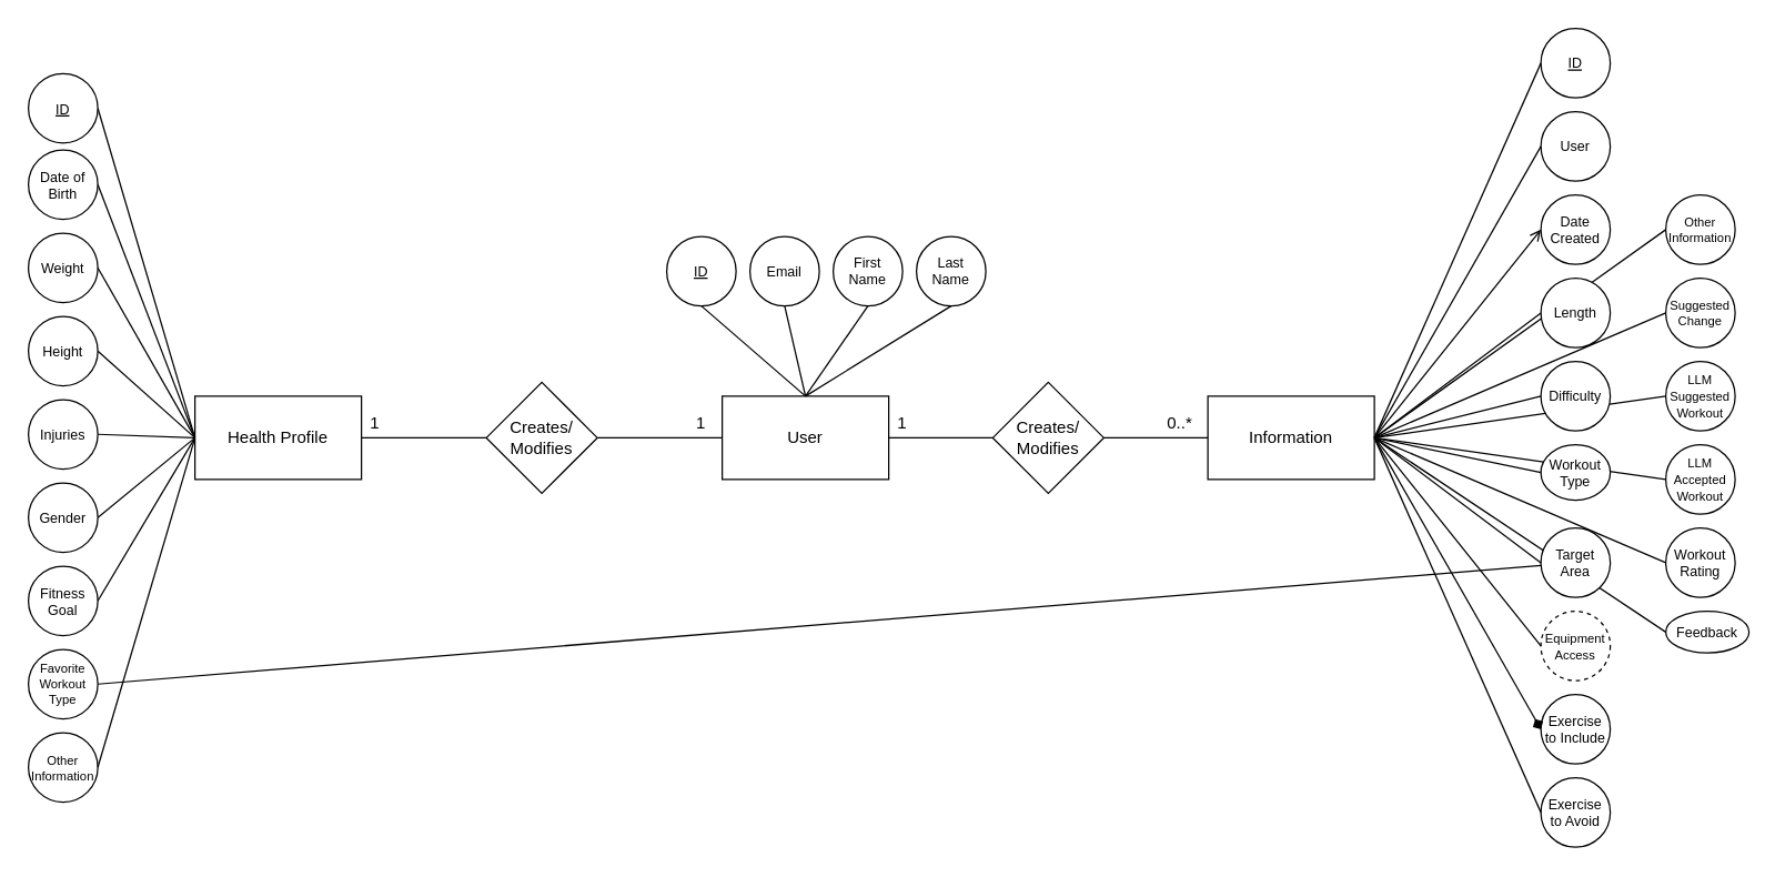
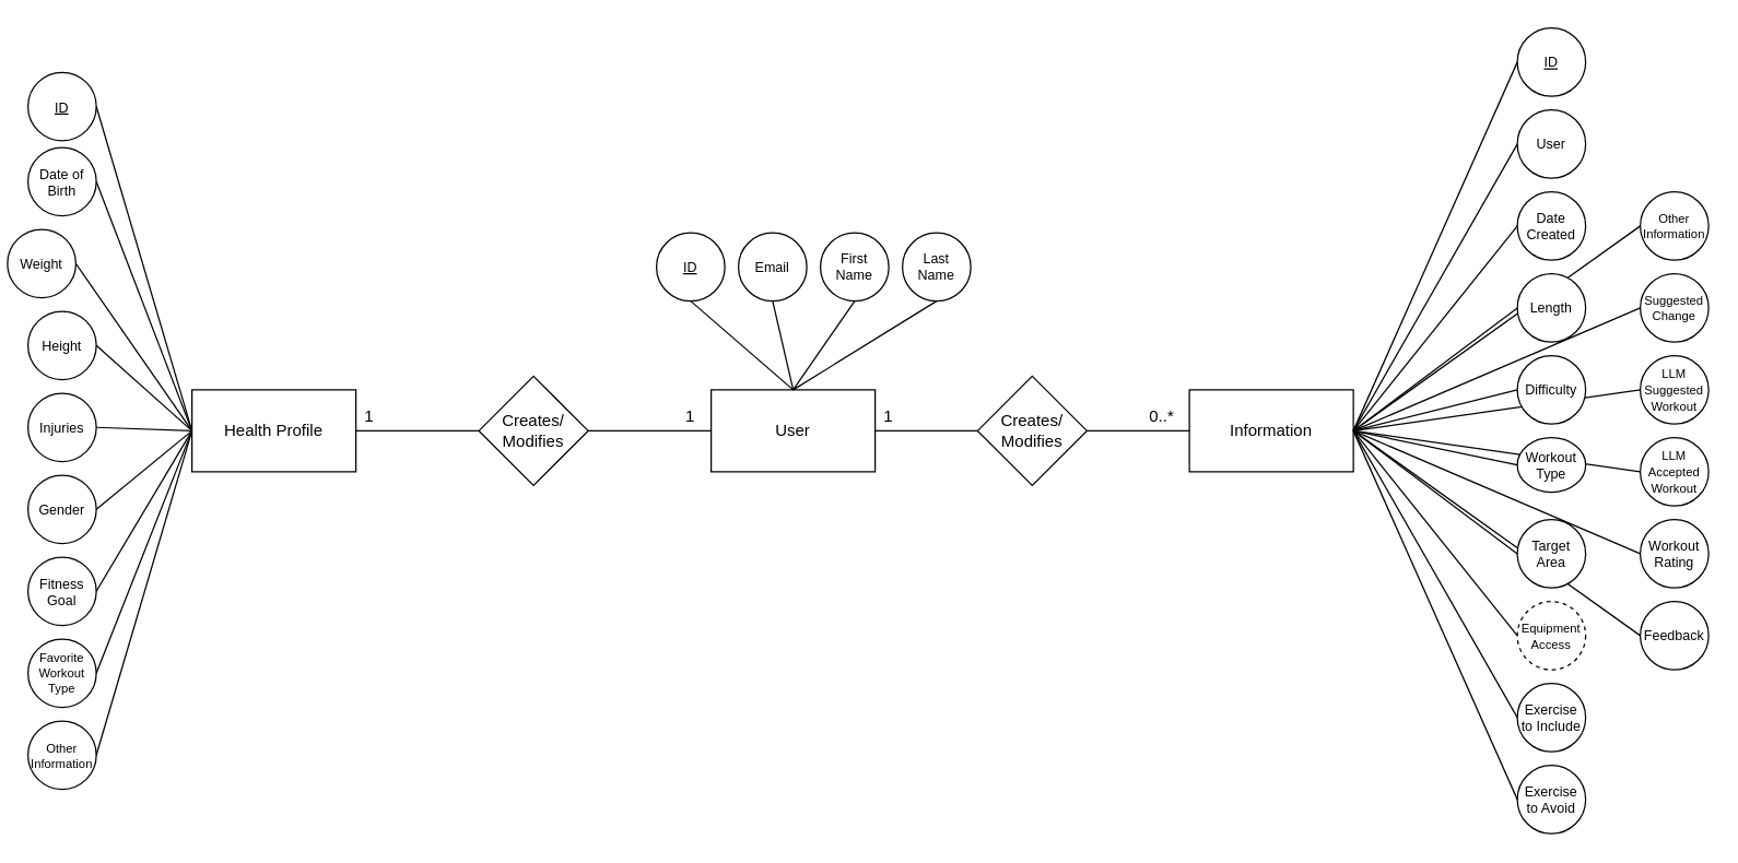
  <mxCell id="0" />
  <mxCell id="1" parent="0" />
  <mxCell id="2" value="" style="endArrow=none;html=1;rounded=0;entryX=0;entryY=0.5;entryDx=0;entryDy=0;exitX=1;exitY=0.5;exitDx=0;exitDy=0;" parent="1" source="9" target="25" edge="1"><mxGeometry width="50" height="50" relative="1" as="geometry"><mxPoint x="770" y="335" as="sourcePoint" /><mxPoint x="820" y="285" as="targetPoint" /></mxGeometry></mxCell>
  <mxCell id="3" value="" style="endArrow=none;html=1;rounded=0;entryX=0;entryY=0.5;entryDx=0;entryDy=0;exitX=1;exitY=0.5;exitDx=0;exitDy=0;" parent="1" source="9" target="26" edge="1"><mxGeometry width="50" height="50" relative="1" as="geometry"><mxPoint x="780" y="345" as="sourcePoint" /><mxPoint x="830" y="295" as="targetPoint" /></mxGeometry></mxCell>
  <mxCell id="4" value="" style="endArrow=none;html=1;rounded=0;entryX=0;entryY=0.5;entryDx=0;entryDy=0;exitX=1;exitY=0.5;exitDx=0;exitDy=0;" parent="1" source="9" target="27" edge="1"><mxGeometry width="50" height="50" relative="1" as="geometry"><mxPoint x="790" y="355" as="sourcePoint" /><mxPoint x="840" y="305" as="targetPoint" /></mxGeometry></mxCell>
  <mxCell id="5" value="" style="endArrow=none;html=1;rounded=0;entryX=1;entryY=0.5;entryDx=0;entryDy=0;exitX=0;exitY=0.5;exitDx=0;exitDy=0;" edge="1" parent="1" source="68" target="9"><mxGeometry width="50" height="50" relative="1" as="geometry"><mxPoint x="1080" y="565" as="sourcePoint" /><mxPoint x="1130" y="515" as="targetPoint" /></mxGeometry></mxCell>
  <mxCell id="6" value="" style="endArrow=none;html=1;rounded=0;entryX=0;entryY=0.5;entryDx=0;entryDy=0;exitX=1;exitY=0.5;exitDx=0;exitDy=0;" edge="1" parent="1" source="9" target="24"><mxGeometry width="50" height="50" relative="1" as="geometry"><mxPoint x="1080" y="565" as="sourcePoint" /><mxPoint x="1130" y="515" as="targetPoint" /></mxGeometry></mxCell>
  <mxCell id="7" value="" style="endArrow=none;html=1;rounded=0;entryX=0;entryY=0.5;entryDx=0;entryDy=0;exitX=1;exitY=0.5;exitDx=0;exitDy=0;" edge="1" parent="1" source="9" target="23"><mxGeometry width="50" height="50" relative="1" as="geometry"><mxPoint x="1080" y="565" as="sourcePoint" /><mxPoint x="1130" y="515" as="targetPoint" /></mxGeometry></mxCell>
  <mxCell id="8" value="User" style="rounded=0;whiteSpace=wrap;html=1;" parent="1" vertex="1"><mxGeometry x="520" y="285" width="120" height="60" as="geometry" /></mxCell>
  <mxCell id="9" value="Information" style="rounded=0;whiteSpace=wrap;html=1;" parent="1" vertex="1"><mxGeometry x="870" y="285" width="120" height="60" as="geometry" /></mxCell>
  <mxCell id="10" value="ID" style="ellipse;whiteSpace=wrap;html=1;aspect=fixed;fontSize=10;fontStyle=4" parent="1" vertex="1"><mxGeometry x="480" y="170" width="50" height="50" as="geometry" /></mxCell>
  <mxCell id="11" value="Height" style="ellipse;whiteSpace=wrap;html=1;aspect=fixed;fontSize=10;fontStyle=0" parent="1" vertex="1"><mxGeometry x="20" y="227.5" width="50" height="50" as="geometry" /></mxCell>
  <mxCell id="12" value="Date of Birth" style="ellipse;whiteSpace=wrap;html=1;aspect=fixed;fontSize=10;fontStyle=0" parent="1" vertex="1"><mxGeometry x="20" y="107.5" width="50" height="50" as="geometry" /></mxCell>
  <mxCell id="13" value="Last Name" style="ellipse;whiteSpace=wrap;html=1;aspect=fixed;fontSize=10;fontStyle=0" parent="1" vertex="1"><mxGeometry x="660" y="170" width="50" height="50" as="geometry" /></mxCell>
  <mxCell id="14" value="First Name" style="ellipse;whiteSpace=wrap;html=1;aspect=fixed;fontSize=10;fontStyle=0" parent="1" vertex="1"><mxGeometry x="600" y="170" width="50" height="50" as="geometry" /></mxCell>
  <mxCell id="15" value="Email" style="ellipse;whiteSpace=wrap;html=1;aspect=fixed;fontSize=10;fontStyle=0" parent="1" vertex="1"><mxGeometry x="540" y="170" width="50" height="50" as="geometry" /></mxCell>
  <mxCell id="16" value="Other Information" style="ellipse;whiteSpace=wrap;html=1;aspect=fixed;fontSize=9;fontStyle=0" parent="1" vertex="1"><mxGeometry x="20" y="527.5" width="50" height="50" as="geometry" /></mxCell>
  <mxCell id="17" value="Injuries" style="ellipse;whiteSpace=wrap;html=1;aspect=fixed;fontSize=10;fontStyle=0" parent="1" vertex="1"><mxGeometry x="20" y="287.5" width="50" height="50" as="geometry" /></mxCell>
  <mxCell id="18" value="&lt;font style=&quot;font-size: 10px;&quot;&gt;Gender&lt;/font&gt;" style="ellipse;whiteSpace=wrap;html=1;aspect=fixed;fontSize=9;fontStyle=0" parent="1" vertex="1"><mxGeometry x="20" y="347.5" width="50" height="50" as="geometry" /></mxCell>
  <mxCell id="19" value="Fitness Goal" style="ellipse;whiteSpace=wrap;html=1;aspect=fixed;fontSize=10;fontStyle=0" parent="1" vertex="1"><mxGeometry x="20" y="407.5" width="50" height="50" as="geometry" /></mxCell>
  <mxCell id="20" value="Favorite Workout Type" style="ellipse;whiteSpace=wrap;html=1;aspect=fixed;fontSize=9;fontStyle=0" parent="1" vertex="1"><mxGeometry x="20" y="467.5" width="50" height="50" as="geometry" /></mxCell>
- <mxCell id="21" value="Weight" style="ellipse;whiteSpace=wrap;html=1;aspect=fixed;fontSize=10;fontStyle=0" parent="1" vertex="1"><mxGeometry x="20" y="167.5" width="50" height="50" as="geometry" /></mxCell>
+ <mxCell id="21" value="Weight" style="ellipse;whiteSpace=wrap;html=1;aspect=fixed;fontSize=10;fontStyle=0" parent="1" vertex="1"><mxGeometry x="5" y="167.5" width="50" height="50" as="geometry" /></mxCell>
  <mxCell id="22" value="Date Created" style="ellipse;whiteSpace=wrap;html=1;aspect=fixed;fontSize=10;fontStyle=0" parent="1" vertex="1"><mxGeometry x="1110" y="140" width="50" height="50" as="geometry" /></mxCell>
- <mxCell id="23" value="Feedback" style="ellipse;whiteSpace=wrap;html=1;aspect=fixed;fontSize=10;fontStyle=0" parent="1" vertex="1"><mxGeometry x="1200" y="440" width="60" height="30" as="geometry" /></mxCell>
+ <mxCell id="23" value="Feedback" style="ellipse;whiteSpace=wrap;html=1;aspect=fixed;fontSize=10;fontStyle=0" parent="1" vertex="1"><mxGeometry x="1200" y="440" width="50" height="50" as="geometry" /></mxCell>
  <mxCell id="24" value="Workout Rating" style="ellipse;whiteSpace=wrap;html=1;aspect=fixed;fontSize=10;fontStyle=0" parent="1" vertex="1"><mxGeometry x="1200" y="380" width="50" height="50" as="geometry" /></mxCell>
  <mxCell id="25" value="&lt;font style=&quot;font-size: 9px;&quot;&gt;LLM Suggested Workout&lt;/font&gt;" style="ellipse;whiteSpace=wrap;html=1;aspect=fixed;fontSize=10;fontStyle=0" parent="1" vertex="1"><mxGeometry x="1200" y="260" width="50" height="50" as="geometry" /></mxCell>
  <mxCell id="26" value="Suggested Change" style="ellipse;whiteSpace=wrap;html=1;aspect=fixed;fontSize=9;fontStyle=0" parent="1" vertex="1"><mxGeometry x="1200" y="200" width="50" height="50" as="geometry" /></mxCell>
  <mxCell id="27" value="Other Information" style="ellipse;whiteSpace=wrap;html=1;aspect=fixed;fontSize=9;fontStyle=0" parent="1" vertex="1"><mxGeometry x="1200" y="140" width="50" height="50" as="geometry" /></mxCell>
  <mxCell id="28" value="Exercise to Avoid" style="ellipse;whiteSpace=wrap;html=1;aspect=fixed;fontSize=10;fontStyle=0" parent="1" vertex="1"><mxGeometry x="1110" y="560" width="50" height="50" as="geometry" /></mxCell>
  <mxCell id="29" value="Exercise to Include" style="ellipse;whiteSpace=wrap;html=1;aspect=fixed;fontSize=10;fontStyle=0" parent="1" vertex="1"><mxGeometry x="1110" y="500" width="50" height="50" as="geometry" /></mxCell>
  <mxCell id="30" value="Target Area" style="ellipse;whiteSpace=wrap;html=1;aspect=fixed;fontSize=10;fontStyle=0" parent="1" vertex="1"><mxGeometry x="1110" y="380" width="50" height="50" as="geometry" /></mxCell>
  <mxCell id="31" value="Workout Type" style="ellipse;whiteSpace=wrap;html=1;aspect=fixed;fontSize=10;fontStyle=0" parent="1" vertex="1"><mxGeometry x="1110" y="320" width="50" height="40" as="geometry" /></mxCell>
  <mxCell id="32" value="Difficulty" style="ellipse;whiteSpace=wrap;html=1;aspect=fixed;fontSize=10;fontStyle=0" parent="1" vertex="1"><mxGeometry x="1110" y="260" width="50" height="50" as="geometry" /></mxCell>
  <mxCell id="33" value="Length" style="ellipse;whiteSpace=wrap;html=1;aspect=fixed;fontSize=10;fontStyle=0" parent="1" vertex="1"><mxGeometry x="1110" y="200" width="50" height="50" as="geometry" /></mxCell>
  <mxCell id="34" value="ID" style="ellipse;whiteSpace=wrap;html=1;aspect=fixed;fontSize=10;fontStyle=4" parent="1" vertex="1"><mxGeometry x="1110" y="20" width="50" height="50" as="geometry" /></mxCell>
  <mxCell id="35" value="Creates/ Modifies" style="rhombus;whiteSpace=wrap;html=1;" parent="1" vertex="1"><mxGeometry x="715" y="275" width="80" height="80" as="geometry" /></mxCell>
  <mxCell id="36" value="" style="endArrow=none;html=1;rounded=0;entryX=0;entryY=0.5;entryDx=0;entryDy=0;exitX=1;exitY=0.5;exitDx=0;exitDy=0;" parent="1" source="8" target="35" edge="1"><mxGeometry width="50" height="50" relative="1" as="geometry"><mxPoint x="860" y="340" as="sourcePoint" /><mxPoint x="910" y="290" as="targetPoint" /></mxGeometry></mxCell>
  <mxCell id="37" value="" style="endArrow=none;html=1;rounded=0;entryX=1;entryY=0.5;entryDx=0;entryDy=0;exitX=0;exitY=0.5;exitDx=0;exitDy=0;" parent="1" source="9" target="35" edge="1"><mxGeometry width="50" height="50" relative="1" as="geometry"><mxPoint x="860" y="340" as="sourcePoint" /><mxPoint x="910" y="290" as="targetPoint" /></mxGeometry></mxCell>
  <mxCell id="38" value="" style="endArrow=none;html=1;rounded=0;entryX=0;entryY=0.5;entryDx=0;entryDy=0;exitX=1;exitY=0.5;exitDx=0;exitDy=0;" parent="1" source="12" target="57" edge="1"><mxGeometry width="50" height="50" relative="1" as="geometry"><mxPoint x="280" y="95" as="sourcePoint" /><mxPoint x="260" y="150" as="targetPoint" /></mxGeometry></mxCell>
  <mxCell id="39" value="" style="endArrow=none;html=1;rounded=0;exitX=1;exitY=0.5;exitDx=0;exitDy=0;entryX=0;entryY=0.5;entryDx=0;entryDy=0;" parent="1" source="21" edge="1" target="57"><mxGeometry width="50" height="50" relative="1" as="geometry"><mxPoint x="30" y="485" as="sourcePoint" /><mxPoint x="260" y="145" as="targetPoint" /></mxGeometry></mxCell>
  <mxCell id="40" value="" style="endArrow=none;html=1;rounded=0;exitX=1;exitY=0.5;exitDx=0;exitDy=0;entryX=0;entryY=0.5;entryDx=0;entryDy=0;" parent="1" source="11" edge="1" target="57"><mxGeometry width="50" height="50" relative="1" as="geometry"><mxPoint x="40" y="495" as="sourcePoint" /><mxPoint x="260" y="145" as="targetPoint" /></mxGeometry></mxCell>
  <mxCell id="41" value="" style="endArrow=none;html=1;rounded=0;entryX=0;entryY=0.5;entryDx=0;entryDy=0;exitX=1;exitY=0.5;exitDx=0;exitDy=0;" parent="1" source="17" target="57" edge="1"><mxGeometry width="50" height="50" relative="1" as="geometry"><mxPoint x="50" y="505" as="sourcePoint" /><mxPoint x="260" y="150" as="targetPoint" /></mxGeometry></mxCell>
  <mxCell id="42" value="" style="endArrow=none;html=1;rounded=0;entryX=0;entryY=0.5;entryDx=0;entryDy=0;exitX=1;exitY=0.5;exitDx=0;exitDy=0;" parent="1" source="18" target="57" edge="1"><mxGeometry width="50" height="50" relative="1" as="geometry"><mxPoint x="60" y="515" as="sourcePoint" /><mxPoint x="260" y="150" as="targetPoint" /></mxGeometry></mxCell>
  <mxCell id="43" value="" style="endArrow=none;html=1;rounded=0;entryX=0;entryY=0.5;entryDx=0;entryDy=0;exitX=1;exitY=0.5;exitDx=0;exitDy=0;" parent="1" source="19" target="57" edge="1"><mxGeometry width="50" height="50" relative="1" as="geometry"><mxPoint x="70" y="525" as="sourcePoint" /><mxPoint x="260" y="150" as="targetPoint" /></mxGeometry></mxCell>
- <mxCell id="44" value="" style="endArrow=none;html=1;rounded=0;exitX=1;exitY=0.5;exitDx=0;exitDy=0;" parent="1" source="20" target="30" edge="1"><mxGeometry width="50" height="50" relative="1" as="geometry"><mxPoint x="80" y="535" as="sourcePoint" /><mxPoint x="260" y="150" as="targetPoint" /></mxGeometry></mxCell>
+ <mxCell id="44" value="" style="endArrow=none;html=1;rounded=0;entryX=0;entryY=0.5;entryDx=0;entryDy=0;exitX=1;exitY=0.5;exitDx=0;exitDy=0;" parent="1" source="20" target="57" edge="1"><mxGeometry width="50" height="50" relative="1" as="geometry"><mxPoint x="80" y="535" as="sourcePoint" /><mxPoint x="260" y="150" as="targetPoint" /></mxGeometry></mxCell>
  <mxCell id="45" value="" style="endArrow=none;html=1;rounded=0;entryX=0;entryY=0.5;entryDx=0;entryDy=0;exitX=1;exitY=0.5;exitDx=0;exitDy=0;" parent="1" source="16" target="57" edge="1"><mxGeometry width="50" height="50" relative="1" as="geometry"><mxPoint x="90" y="545" as="sourcePoint" /><mxPoint x="260" y="150" as="targetPoint" /></mxGeometry></mxCell>
  <mxCell id="46" value="" style="endArrow=none;html=1;rounded=0;entryX=0.5;entryY=1;entryDx=0;entryDy=0;exitX=0.5;exitY=0;exitDx=0;exitDy=0;" parent="1" source="8" target="10" edge="1"><mxGeometry width="50" height="50" relative="1" as="geometry"><mxPoint x="20" y="560" as="sourcePoint" /><mxPoint x="70" y="510" as="targetPoint" /></mxGeometry></mxCell>
  <mxCell id="47" value="" style="endArrow=none;html=1;rounded=0;entryX=0.5;entryY=1;entryDx=0;entryDy=0;exitX=0.5;exitY=0;exitDx=0;exitDy=0;" parent="1" source="8" target="15" edge="1"><mxGeometry width="50" height="50" relative="1" as="geometry"><mxPoint x="30" y="570" as="sourcePoint" /><mxPoint x="80" y="520" as="targetPoint" /></mxGeometry></mxCell>
  <mxCell id="48" value="" style="endArrow=none;html=1;rounded=0;entryX=0.5;entryY=1;entryDx=0;entryDy=0;exitX=0.5;exitY=0;exitDx=0;exitDy=0;" parent="1" source="8" target="14" edge="1"><mxGeometry width="50" height="50" relative="1" as="geometry"><mxPoint x="60" y="600" as="sourcePoint" /><mxPoint x="110" y="550" as="targetPoint" /></mxGeometry></mxCell>
  <mxCell id="49" value="" style="endArrow=none;html=1;rounded=0;entryX=0;entryY=0.5;entryDx=0;entryDy=0;exitX=1;exitY=0.5;exitDx=0;exitDy=0;" parent="1" source="9" target="33" edge="1"><mxGeometry width="50" height="50" relative="1" as="geometry"><mxPoint x="770" y="335" as="sourcePoint" /><mxPoint x="820" y="285" as="targetPoint" /></mxGeometry></mxCell>
  <mxCell id="50" value="" style="endArrow=none;html=1;rounded=0;entryX=0;entryY=0.5;entryDx=0;entryDy=0;exitX=1;exitY=0.5;exitDx=0;exitDy=0;" parent="1" source="9" target="34" edge="1"><mxGeometry width="50" height="50" relative="1" as="geometry"><mxPoint x="770" y="335" as="sourcePoint" /><mxPoint x="820" y="285" as="targetPoint" /></mxGeometry></mxCell>
  <mxCell id="51" value="" style="endArrow=none;html=1;rounded=0;entryX=0.5;entryY=1;entryDx=0;entryDy=0;exitX=0.5;exitY=0;exitDx=0;exitDy=0;" parent="1" source="8" target="13" edge="1"><mxGeometry width="50" height="50" relative="1" as="geometry"><mxPoint x="710" y="375" as="sourcePoint" /><mxPoint x="760" y="325" as="targetPoint" /></mxGeometry></mxCell>
  <mxCell id="52" value="" style="endArrow=none;html=1;rounded=0;entryX=0;entryY=0.5;entryDx=0;entryDy=0;exitX=1;exitY=0.5;exitDx=0;exitDy=0;" parent="1" source="9" target="28" edge="1"><mxGeometry width="50" height="50" relative="1" as="geometry"><mxPoint x="800" y="365" as="sourcePoint" /><mxPoint x="850" y="315" as="targetPoint" /></mxGeometry></mxCell>
- <mxCell id="53" value="" style="endArrow=diamond;html=1;rounded=0;entryX=0;entryY=0.5;entryDx=0;entryDy=0;exitX=1;exitY=0.5;exitDx=0;exitDy=0;" parent="1" source="9" target="29" edge="1"><mxGeometry width="50" height="50" relative="1" as="geometry"><mxPoint x="810" y="375" as="sourcePoint" /><mxPoint x="860" y="325" as="targetPoint" /></mxGeometry></mxCell>
+ <mxCell id="53" value="" style="endArrow=none;html=1;rounded=0;entryX=0;entryY=0.5;entryDx=0;entryDy=0;exitX=1;exitY=0.5;exitDx=0;exitDy=0;" parent="1" source="9" target="29" edge="1"><mxGeometry width="50" height="50" relative="1" as="geometry"><mxPoint x="810" y="375" as="sourcePoint" /><mxPoint x="860" y="325" as="targetPoint" /></mxGeometry></mxCell>
  <mxCell id="54" value="" style="endArrow=none;html=1;rounded=0;entryX=0;entryY=0.5;entryDx=0;entryDy=0;exitX=1;exitY=0.5;exitDx=0;exitDy=0;" parent="1" source="9" target="30" edge="1"><mxGeometry width="50" height="50" relative="1" as="geometry"><mxPoint x="820" y="385" as="sourcePoint" /><mxPoint x="870" y="335" as="targetPoint" /></mxGeometry></mxCell>
  <mxCell id="55" value="" style="endArrow=none;html=1;rounded=0;entryX=0;entryY=0.5;entryDx=0;entryDy=0;exitX=1;exitY=0.5;exitDx=0;exitDy=0;" parent="1" source="9" target="31" edge="1"><mxGeometry width="50" height="50" relative="1" as="geometry"><mxPoint x="830" y="395" as="sourcePoint" /><mxPoint x="880" y="345" as="targetPoint" /></mxGeometry></mxCell>
  <mxCell id="56" value="" style="endArrow=none;html=1;rounded=0;entryX=0;entryY=0.5;entryDx=0;entryDy=0;exitX=1;exitY=0.5;exitDx=0;exitDy=0;" parent="1" source="9" target="32" edge="1"><mxGeometry width="50" height="50" relative="1" as="geometry"><mxPoint x="840" y="405" as="sourcePoint" /><mxPoint x="890" y="355" as="targetPoint" /></mxGeometry></mxCell>
  <mxCell id="57" value="Health Profile" style="rounded=0;whiteSpace=wrap;html=1;" vertex="1" parent="1"><mxGeometry x="140" y="285" width="120" height="60" as="geometry" /></mxCell>
  <mxCell id="58" value="Creates/ Modifies" style="rhombus;whiteSpace=wrap;html=1;" vertex="1" parent="1"><mxGeometry x="350" y="275" width="80" height="80" as="geometry" /></mxCell>
  <mxCell id="59" value="" style="endArrow=none;html=1;rounded=0;entryX=0;entryY=0.5;entryDx=0;entryDy=0;" edge="1" parent="1" source="58" target="8"><mxGeometry width="50" height="50" relative="1" as="geometry"><mxPoint x="460" y="420" as="sourcePoint" /><mxPoint x="510" y="370" as="targetPoint" /></mxGeometry></mxCell>
  <mxCell id="60" value="" style="endArrow=none;html=1;rounded=0;entryX=0;entryY=0.5;entryDx=0;entryDy=0;exitX=1;exitY=0.5;exitDx=0;exitDy=0;" edge="1" parent="1" source="57" target="58"><mxGeometry width="50" height="50" relative="1" as="geometry"><mxPoint x="350" y="460" as="sourcePoint" /><mxPoint x="400" y="410" as="targetPoint" /></mxGeometry></mxCell>
  <mxCell id="61" value="" style="endArrow=none;html=1;rounded=0;exitX=1;exitY=0.5;exitDx=0;exitDy=0;entryX=0;entryY=0.5;entryDx=0;entryDy=0;" edge="1" parent="1" source="62" target="57"><mxGeometry width="50" height="50" relative="1" as="geometry"><mxPoint x="690" y="495" as="sourcePoint" /><mxPoint x="420" y="545" as="targetPoint" /></mxGeometry></mxCell>
  <mxCell id="62" value="ID" style="ellipse;whiteSpace=wrap;html=1;aspect=fixed;fontSize=10;fontStyle=4" vertex="1" parent="1"><mxGeometry x="20" y="52.5" width="50" height="50" as="geometry" /></mxCell>
  <mxCell id="63" value="User" style="ellipse;whiteSpace=wrap;html=1;aspect=fixed;fontSize=10;fontStyle=0" vertex="1" parent="1"><mxGeometry x="1110" y="80" width="50" height="50" as="geometry" /></mxCell>
  <mxCell id="64" value="" style="endArrow=none;html=1;rounded=0;entryX=0;entryY=0.5;entryDx=0;entryDy=0;exitX=1;exitY=0.5;exitDx=0;exitDy=0;" edge="1" parent="1" source="9" target="63"><mxGeometry width="50" height="50" relative="1" as="geometry"><mxPoint x="1080" y="245" as="sourcePoint" /><mxPoint x="1130" y="195" as="targetPoint" /></mxGeometry></mxCell>
- <mxCell id="65" value="" style="endArrow=open;html=1;rounded=0;entryX=0;entryY=0.5;entryDx=0;entryDy=0;exitX=1;exitY=0.5;exitDx=0;exitDy=0;" edge="1" parent="1" source="9" target="22"><mxGeometry width="50" height="50" relative="1" as="geometry"><mxPoint x="1080" y="245" as="sourcePoint" /><mxPoint x="1130" y="195" as="targetPoint" /></mxGeometry></mxCell>
+ <mxCell id="65" value="" style="endArrow=none;html=1;rounded=0;entryX=0;entryY=0.5;entryDx=0;entryDy=0;exitX=1;exitY=0.5;exitDx=0;exitDy=0;" edge="1" parent="1" source="9" target="22"><mxGeometry width="50" height="50" relative="1" as="geometry"><mxPoint x="1080" y="245" as="sourcePoint" /><mxPoint x="1130" y="195" as="targetPoint" /></mxGeometry></mxCell>
  <mxCell id="66" value="&lt;font style=&quot;font-size: 9px;&quot;&gt;Equipment Access&lt;/font&gt;" style="ellipse;whiteSpace=wrap;html=1;aspect=fixed;fontSize=10;fontStyle=0;dashed=1;" vertex="1" parent="1"><mxGeometry x="1110" y="440" width="50" height="50" as="geometry" /></mxCell>
  <mxCell id="67" value="" style="endArrow=none;html=1;rounded=0;entryX=0;entryY=0.5;entryDx=0;entryDy=0;exitX=1;exitY=0.5;exitDx=0;exitDy=0;" edge="1" parent="1" source="9" target="66"><mxGeometry width="50" height="50" relative="1" as="geometry"><mxPoint x="1080" y="345" as="sourcePoint" /><mxPoint x="1130" y="295" as="targetPoint" /></mxGeometry></mxCell>
  <mxCell id="68" value="&lt;font style=&quot;font-size: 9px;&quot;&gt;LLM Accepted Workout&lt;/font&gt;" style="ellipse;whiteSpace=wrap;html=1;aspect=fixed;fontSize=10;fontStyle=0" vertex="1" parent="1"><mxGeometry x="1200" y="320" width="50" height="50" as="geometry" /></mxCell>
  <mxCell id="69" value="1" style="text;html=1;align=center;verticalAlign=middle;whiteSpace=wrap;rounded=0;" vertex="1" parent="1"><mxGeometry x="620" y="290" width="60" height="30" as="geometry" /></mxCell>
  <mxCell id="70" value="0..*" style="text;html=1;align=center;verticalAlign=middle;whiteSpace=wrap;rounded=0;" vertex="1" parent="1"><mxGeometry x="820" y="290" width="60" height="30" as="geometry" /></mxCell>
  <mxCell id="71" value="1" style="text;html=1;align=center;verticalAlign=middle;whiteSpace=wrap;rounded=0;" vertex="1" parent="1"><mxGeometry x="475" y="290" width="60" height="30" as="geometry" /></mxCell>
  <mxCell id="72" value="1" style="text;html=1;align=center;verticalAlign=middle;whiteSpace=wrap;rounded=0;" vertex="1" parent="1"><mxGeometry x="240" y="290" width="60" height="30" as="geometry" /></mxCell>
